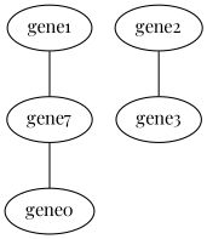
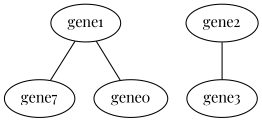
  strict graph {
    fontname="Playfair Display"
    node [fontname="Playfair Display"]
    edge [fontname="Playfair Display"]
    gene1
    gene7
    gene2
    gene3
    n5 [label=gene0]
    gene1 -- gene7
-   gene7 -- n5
+   gene1 -- n5
    gene2 -- gene3
  }
